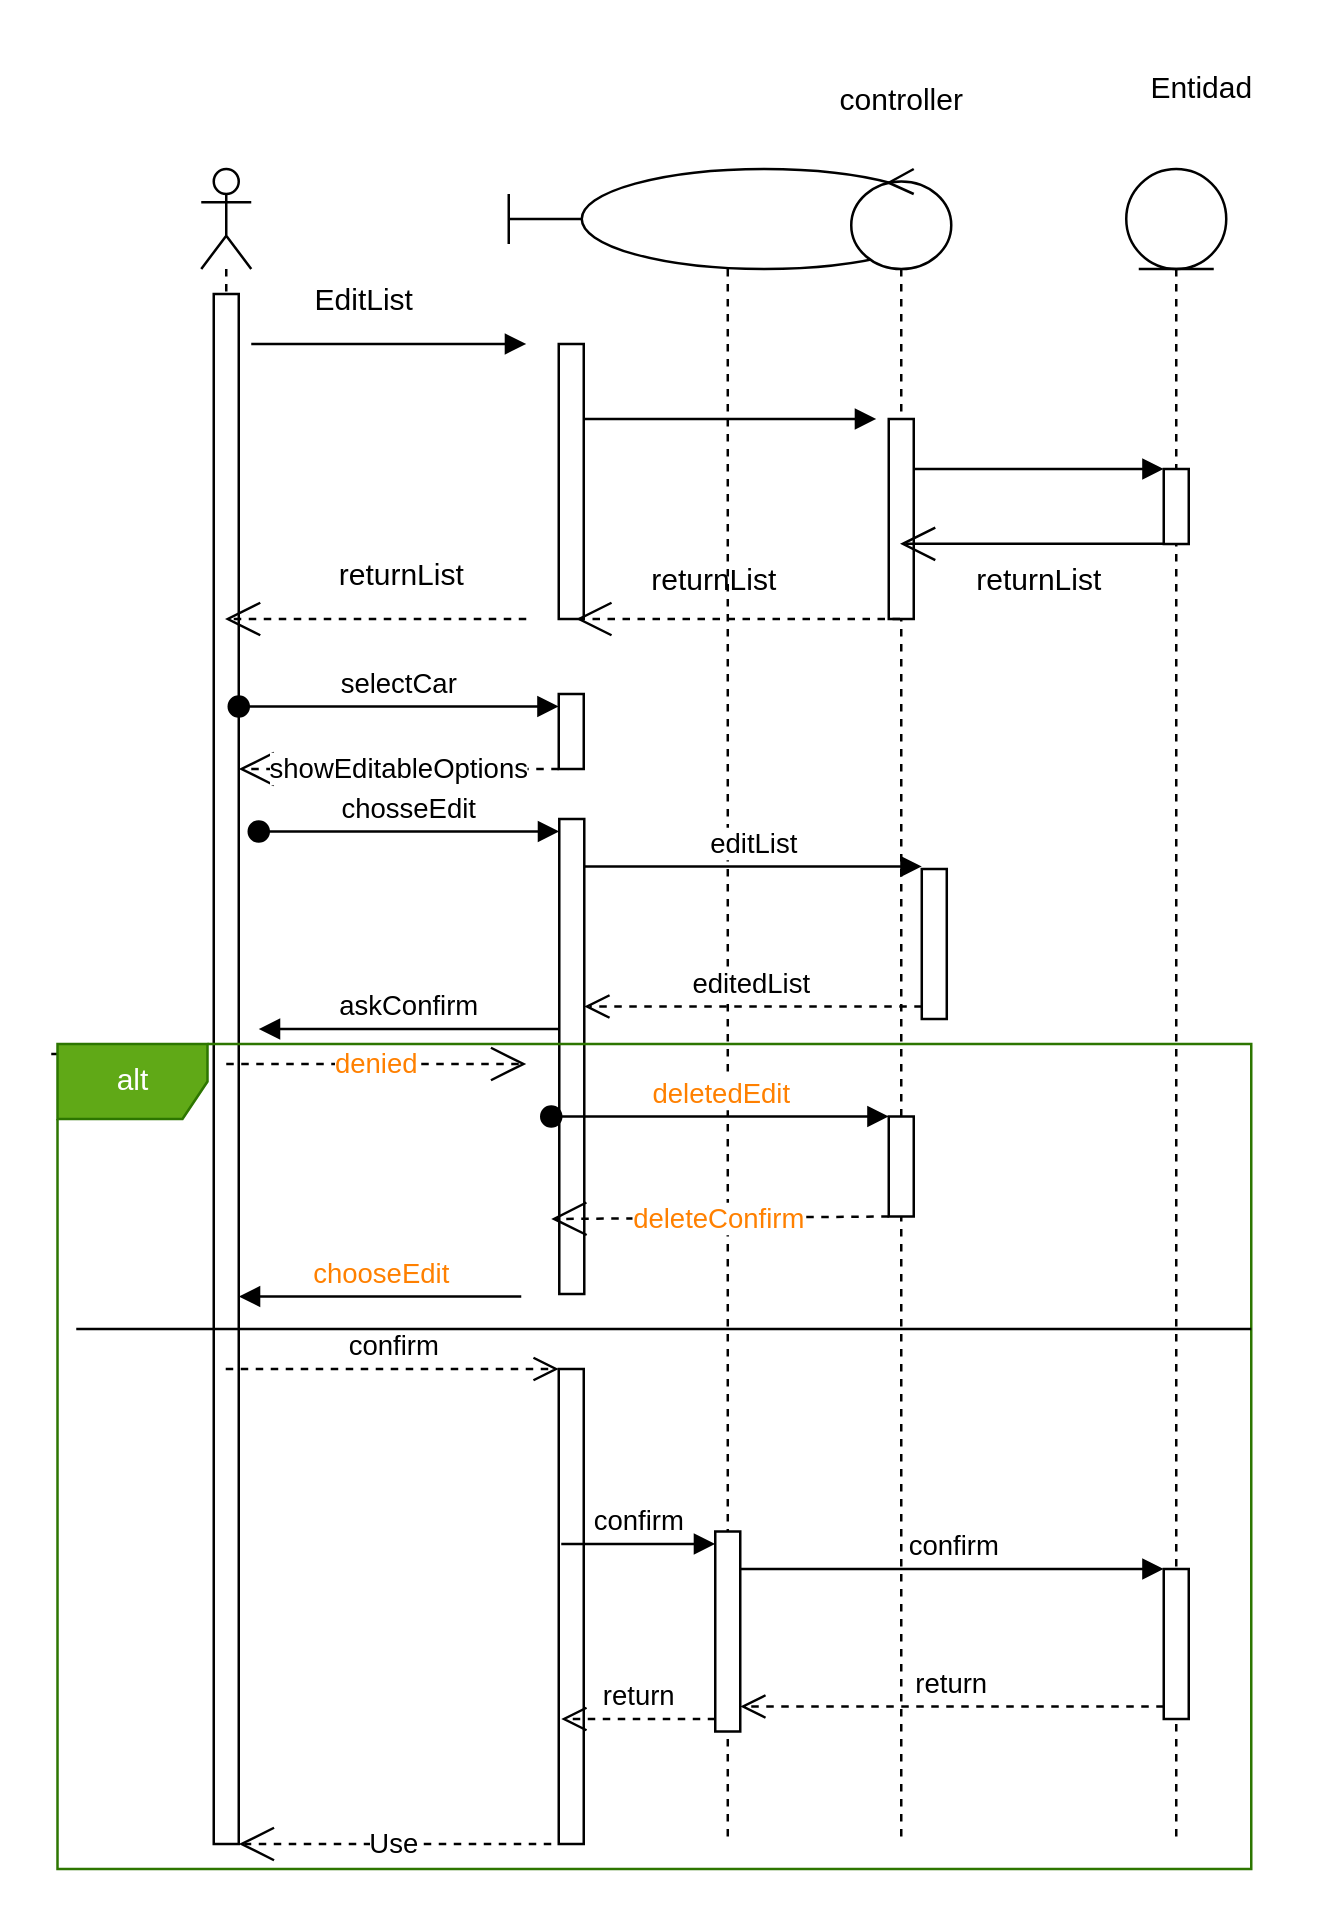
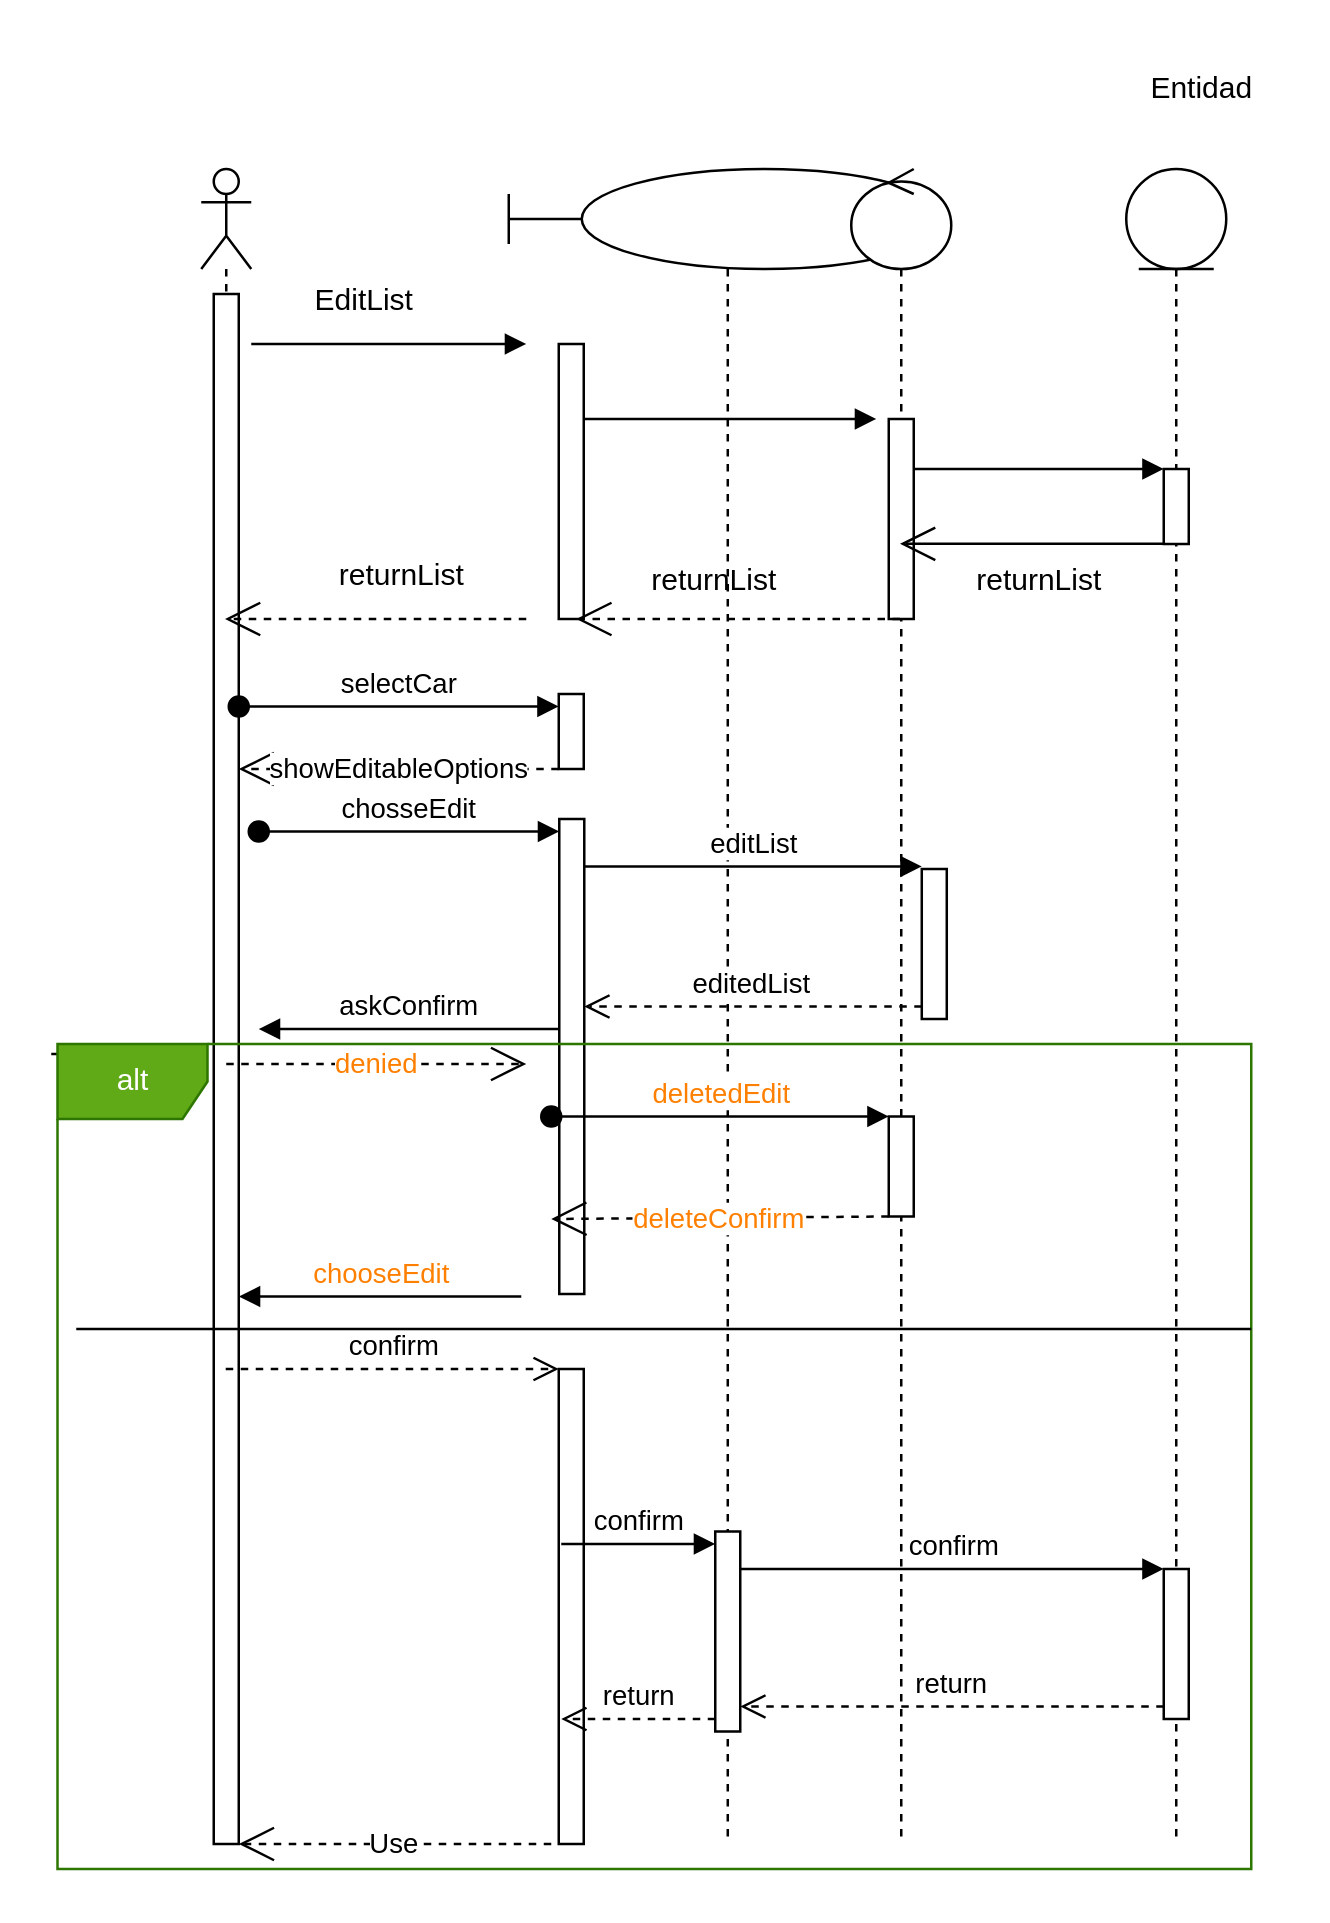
  <mxCell id="0" />
  <mxCell id="1" parent="0" />
  <mxCell id="2" value="" style="shape=umlLifeline;perimeter=lifelinePerimeter;whiteSpace=wrap;html=1;container=1;dropTarget=0;collapsible=0;recursiveResize=0;outlineConnect=0;portConstraint=eastwest;newEdgeStyle={&quot;curved&quot;:0,&quot;rounded&quot;:0};participant=umlBoundary;" parent="1" vertex="1"><mxGeometry x="203" y="67" width="175.21" height="670" as="geometry" /></mxCell>
  <mxCell id="3" value="" style="html=1;points=[[0,0,0,0,5],[0,1,0,0,-5],[1,0,0,0,5],[1,1,0,0,-5]];perimeter=orthogonalPerimeter;outlineConnect=0;targetShapes=umlLifeline;portConstraint=eastwest;newEdgeStyle={&quot;curved&quot;:0,&quot;rounded&quot;:0};" parent="2" vertex="1"><mxGeometry x="20" y="70" width="10" height="110" as="geometry" /></mxCell>
  <mxCell id="4" value="" style="html=1;points=[[0,0,0,0,5],[0,1,0,0,-5],[1,0,0,0,5],[1,1,0,0,-5]];perimeter=orthogonalPerimeter;outlineConnect=0;targetShapes=umlLifeline;portConstraint=eastwest;newEdgeStyle={&quot;curved&quot;:0,&quot;rounded&quot;:0};" vertex="1" parent="2"><mxGeometry x="20" y="480" width="10" height="190" as="geometry" /></mxCell>
  <mxCell id="5" value="" style="html=1;points=[[0,0,0,0,5],[0,1,0,0,-5],[1,0,0,0,5],[1,1,0,0,-5]];perimeter=orthogonalPerimeter;outlineConnect=0;targetShapes=umlLifeline;portConstraint=eastwest;newEdgeStyle={&quot;curved&quot;:0,&quot;rounded&quot;:0};" vertex="1" parent="2"><mxGeometry x="20" y="210" width="10" height="30" as="geometry" /></mxCell>
  <mxCell id="6" value="" style="html=1;points=[[0,0,0,0,5],[0,1,0,0,-5],[1,0,0,0,5],[1,1,0,0,-5]];perimeter=orthogonalPerimeter;outlineConnect=0;targetShapes=umlLifeline;portConstraint=eastwest;newEdgeStyle={&quot;curved&quot;:0,&quot;rounded&quot;:0};" vertex="1" parent="2"><mxGeometry x="20.21" y="260" width="10" height="190" as="geometry" /></mxCell>
  <mxCell id="7" value="" style="html=1;points=[[0,0,0,0,5],[0,1,0,0,-5],[1,0,0,0,5],[1,1,0,0,-5]];perimeter=orthogonalPerimeter;outlineConnect=0;targetShapes=umlLifeline;portConstraint=eastwest;newEdgeStyle={&quot;curved&quot;:0,&quot;rounded&quot;:0};" vertex="1" parent="2"><mxGeometry x="165.21" y="280" width="10" height="60" as="geometry" /></mxCell>
  <mxCell id="8" value="chosseEdit" style="html=1;verticalAlign=bottom;startArrow=oval;endArrow=block;startSize=8;curved=0;rounded=0;entryX=0;entryY=0;entryDx=0;entryDy=5;" edge="1" target="6" parent="2"><mxGeometry relative="1" as="geometry"><mxPoint x="-100.004" y="265.0" as="sourcePoint" /></mxGeometry></mxCell>
  <mxCell id="9" value="editList" style="html=1;verticalAlign=bottom;endArrow=block;curved=0;rounded=0;entryX=0;entryY=0;entryDx=0;entryDy=5;exitX=1;exitY=0;exitDx=0;exitDy=5;exitPerimeter=0;" edge="1" parent="2"><mxGeometry relative="1" as="geometry"><mxPoint x="30.21" y="279" as="sourcePoint" /><mxPoint x="165.21" y="279" as="targetPoint" /></mxGeometry></mxCell>
  <mxCell id="10" value="editedList" style="html=1;verticalAlign=bottom;endArrow=open;dashed=1;endSize=8;curved=0;rounded=0;exitX=0;exitY=1;exitDx=0;exitDy=-5;" edge="1" source="7" parent="2" target="6"><mxGeometry relative="1" as="geometry"><mxPoint x="55.21" y="335" as="targetPoint" /></mxGeometry></mxCell>
  <mxCell id="11" value="askConfirm" style="html=1;verticalAlign=bottom;endArrow=block;curved=0;rounded=0;" edge="1" parent="2"><mxGeometry relative="1" as="geometry"><mxPoint x="20.21" y="344" as="sourcePoint" /><mxPoint x="-100.004" y="344" as="targetPoint" /></mxGeometry></mxCell>
  <mxCell id="12" value="" style="shape=umlLifeline;perimeter=lifelinePerimeter;whiteSpace=wrap;html=1;container=1;dropTarget=0;collapsible=0;recursiveResize=0;outlineConnect=0;portConstraint=eastwest;newEdgeStyle={&quot;curved&quot;:0,&quot;rounded&quot;:0};participant=umlEntity;" parent="1" vertex="1"><mxGeometry x="450" y="67" width="40" height="670" as="geometry" /></mxCell>
  <mxCell id="13" value="" style="html=1;points=[[0,0,0,0,5],[0,1,0,0,-5],[1,0,0,0,5],[1,1,0,0,-5]];perimeter=orthogonalPerimeter;outlineConnect=0;targetShapes=umlLifeline;portConstraint=eastwest;newEdgeStyle={&quot;curved&quot;:0,&quot;rounded&quot;:0};" parent="12" vertex="1"><mxGeometry x="15" y="120" width="10" height="30" as="geometry" /></mxCell>
  <mxCell id="14" value="" style="shape=umlLifeline;perimeter=lifelinePerimeter;whiteSpace=wrap;html=1;container=1;dropTarget=0;collapsible=0;recursiveResize=0;outlineConnect=0;portConstraint=eastwest;newEdgeStyle={&quot;curved&quot;:0,&quot;rounded&quot;:0};participant=umlControl;" parent="1" vertex="1"><mxGeometry x="340" y="67" width="40" height="670" as="geometry" /></mxCell>
  <mxCell id="15" value="" style="html=1;points=[[0,0,0,0,5],[0,1,0,0,-5],[1,0,0,0,5],[1,1,0,0,-5]];perimeter=orthogonalPerimeter;outlineConnect=0;targetShapes=umlLifeline;portConstraint=eastwest;newEdgeStyle={&quot;curved&quot;:0,&quot;rounded&quot;:0};" parent="14" vertex="1"><mxGeometry x="15" y="100" width="10" height="80" as="geometry" /></mxCell>
  <mxCell id="16" value="" style="html=1;points=[[0,0,0,0,5],[0,1,0,0,-5],[1,0,0,0,5],[1,1,0,0,-5]];perimeter=orthogonalPerimeter;outlineConnect=0;targetShapes=umlLifeline;portConstraint=eastwest;newEdgeStyle={&quot;curved&quot;:0,&quot;rounded&quot;:0};" vertex="1" parent="14"><mxGeometry x="15" y="379" width="10" height="40" as="geometry" /></mxCell>
  <mxCell id="17" value="" style="shape=umlLifeline;perimeter=lifelinePerimeter;whiteSpace=wrap;html=1;container=1;dropTarget=0;collapsible=0;recursiveResize=0;outlineConnect=0;portConstraint=eastwest;newEdgeStyle={&quot;curved&quot;:0,&quot;rounded&quot;:0};participant=umlActor;" parent="1" vertex="1"><mxGeometry x="80" y="67" width="20" height="670" as="geometry" /></mxCell>
  <mxCell id="18" value="" style="html=1;points=[[0,0,0,0,5],[0,1,0,0,-5],[1,0,0,0,5],[1,1,0,0,-5]];perimeter=orthogonalPerimeter;outlineConnect=0;targetShapes=umlLifeline;portConstraint=eastwest;newEdgeStyle={&quot;curved&quot;:0,&quot;rounded&quot;:0};" vertex="1" parent="17"><mxGeometry x="5" y="50" width="10" height="620" as="geometry" /></mxCell>
  <mxCell id="19" value="" style="endArrow=block;endFill=1;html=1;edgeStyle=orthogonalEdgeStyle;align=left;verticalAlign=top;rounded=0;" parent="1" source="15" edge="1"><mxGeometry x="-1" relative="1" as="geometry"><mxPoint x="380" y="187" as="sourcePoint" /><mxPoint x="465" y="187" as="targetPoint" /><Array as="points"><mxPoint x="440" y="187" /><mxPoint x="440" y="187" /></Array><mxPoint as="offset" /></mxGeometry></mxCell>
  <mxCell id="20" value="" style="endArrow=block;endFill=1;html=1;edgeStyle=orthogonalEdgeStyle;align=left;verticalAlign=top;rounded=0;" parent="1" edge="1"><mxGeometry x="-1" relative="1" as="geometry"><mxPoint x="100" y="137" as="sourcePoint" /><mxPoint x="210" y="137" as="targetPoint" /><mxPoint as="offset" /></mxGeometry></mxCell>
  <mxCell id="21" value="" style="endArrow=block;endFill=1;html=1;edgeStyle=orthogonalEdgeStyle;align=left;verticalAlign=top;rounded=0;" parent="1" source="3" edge="1"><mxGeometry x="-1" relative="1" as="geometry"><mxPoint x="230" y="167" as="sourcePoint" /><mxPoint x="350" y="167" as="targetPoint" /><mxPoint as="offset" /><Array as="points"><mxPoint x="310" y="167" /><mxPoint x="310" y="167" /></Array></mxGeometry></mxCell>
  <mxCell id="22" value="" style="endArrow=open;endFill=1;endSize=12;html=1;rounded=0;exitX=0;exitY=1;exitDx=0;exitDy=-5;exitPerimeter=0;" parent="1" target="14" edge="1"><mxGeometry width="160" relative="1" as="geometry"><mxPoint x="465" y="216.92" as="sourcePoint" /><mxPoint x="390" y="216.92" as="targetPoint" /></mxGeometry></mxCell>
  <mxCell id="23" value="" style="endArrow=open;endSize=12;dashed=1;html=1;rounded=0;" edge="1" parent="1" target="17"><mxGeometry width="160" relative="1" as="geometry"><mxPoint x="210" y="247" as="sourcePoint" /><mxPoint x="110" y="247" as="targetPoint" /></mxGeometry></mxCell>
  <mxCell id="24" value="" style="endArrow=open;endSize=12;dashed=1;html=1;rounded=0;" edge="1" parent="1" source="14"><mxGeometry width="160" relative="1" as="geometry"><mxPoint x="330" y="247" as="sourcePoint" /><mxPoint x="230" y="247" as="targetPoint" /></mxGeometry></mxCell>
  <mxCell id="25" value="Entidad" style="text;html=1;align=center;verticalAlign=middle;resizable=0;points=[];autosize=1;strokeColor=none;fillColor=none;" vertex="1" parent="1"><mxGeometry x="450" y="20" width="60" height="30" as="geometry" /></mxCell>
- <mxCell id="26" value="controller" style="text;html=1;align=center;verticalAlign=middle;resizable=0;points=[];autosize=1;strokeColor=none;fillColor=none;" vertex="1" parent="1"><mxGeometry x="325" y="25" width="70" height="30" as="geometry" /></mxCell>
  <mxCell id="27" value="EditList" style="text;html=1;align=center;verticalAlign=middle;resizable=0;points=[];autosize=1;strokeColor=none;fillColor=none;" vertex="1" parent="1"><mxGeometry x="115" y="105" width="60" height="30" as="geometry" /></mxCell>
  <mxCell id="28" value="returnList" style="text;html=1;align=center;verticalAlign=middle;resizable=0;points=[];autosize=1;strokeColor=none;fillColor=none;" vertex="1" parent="1"><mxGeometry x="380" y="217" width="70" height="30" as="geometry" /></mxCell>
  <mxCell id="29" value="returnList" style="text;html=1;align=center;verticalAlign=middle;resizable=0;points=[];autosize=1;strokeColor=none;fillColor=none;" vertex="1" parent="1"><mxGeometry x="250" y="217" width="70" height="30" as="geometry" /></mxCell>
  <mxCell id="30" value="returnList" style="text;html=1;align=center;verticalAlign=middle;resizable=0;points=[];autosize=1;strokeColor=none;fillColor=none;" vertex="1" parent="1"><mxGeometry x="125" y="215" width="70" height="30" as="geometry" /></mxCell>
  <mxCell id="31" value="" style="line;strokeWidth=1;fillColor=none;align=left;verticalAlign=middle;spacingTop=-1;spacingLeft=3;spacingRight=3;rotatable=0;labelPosition=right;points=[];portConstraint=eastwest;strokeColor=inherit;" vertex="1" parent="1"><mxGeometry x="20" y="417" width="40" height="8" as="geometry" /></mxCell>
  <mxCell id="32" value="denied" style="endArrow=open;endSize=12;dashed=1;html=1;rounded=0;fontColor=#FF8000;" edge="1" parent="1"><mxGeometry width="160" relative="1" as="geometry"><mxPoint x="90" y="425" as="sourcePoint" /><mxPoint x="210" y="425" as="targetPoint" /></mxGeometry></mxCell>
  <mxCell id="33" value="alt" style="shape=umlFrame;whiteSpace=wrap;html=1;pointerEvents=0;fillColor=#60a917;fontColor=#ffffff;strokeColor=#2D7600;" vertex="1" parent="1"><mxGeometry x="22.5" y="417" width="477.5" height="330" as="geometry" /></mxCell>
  <mxCell id="34" value="deletedEdit" style="html=1;verticalAlign=bottom;startArrow=oval;endArrow=block;startSize=8;curved=0;rounded=0;fontColor=#FF8000;" edge="1" target="16" parent="1"><mxGeometry relative="1" as="geometry"><mxPoint x="220" y="446" as="sourcePoint" /><mxPoint x="355" y="451" as="targetPoint" /></mxGeometry></mxCell>
  <mxCell id="35" value="deleteConfirm" style="endArrow=open;endSize=12;dashed=1;html=1;rounded=0;fontColor=#FF8000;" edge="1" parent="1" source="16"><mxGeometry width="160" relative="1" as="geometry"><mxPoint x="160" y="537" as="sourcePoint" /><mxPoint x="220" y="487" as="targetPoint" /></mxGeometry></mxCell>
  <mxCell id="36" value="chooseEdit" style="html=1;verticalAlign=bottom;endArrow=block;curved=0;rounded=0;fontColor=#FF8000;" edge="1" parent="1"><mxGeometry x="-0.001" relative="1" as="geometry"><mxPoint x="208" y="518" as="sourcePoint" /><mxPoint x="95" y="518" as="targetPoint" /><mxPoint as="offset" /></mxGeometry></mxCell>
  <mxCell id="37" value="confirm" style="html=1;verticalAlign=bottom;endArrow=open;dashed=1;endSize=8;curved=0;rounded=0;" edge="1" parent="1" target="4"><mxGeometry relative="1" as="geometry"><mxPoint x="179" y="548" as="targetPoint" /><mxPoint x="89.786" y="547" as="sourcePoint" /></mxGeometry></mxCell>
  <mxCell id="38" value="selectCar" style="html=1;verticalAlign=bottom;startArrow=oval;endArrow=block;startSize=8;curved=0;rounded=0;entryX=0;entryY=0;entryDx=0;entryDy=5;" edge="1" target="5" parent="1" source="18"><mxGeometry relative="1" as="geometry"><mxPoint x="140" y="282" as="sourcePoint" /></mxGeometry></mxCell>
  <mxCell id="39" value="showEditableOptions" style="endArrow=open;endSize=12;dashed=1;html=1;rounded=0;" edge="1" parent="1" source="5"><mxGeometry width="160" relative="1" as="geometry"><mxPoint x="245" y="307" as="sourcePoint" /><mxPoint x="95" y="307" as="targetPoint" /></mxGeometry></mxCell>
  <mxCell id="40" value="" style="line;strokeWidth=1;fillColor=none;align=left;verticalAlign=middle;spacingTop=-1;spacingLeft=3;spacingRight=3;rotatable=0;labelPosition=right;points=[];portConstraint=eastwest;strokeColor=inherit;" vertex="1" parent="1"><mxGeometry x="30" y="527" width="470" height="8" as="geometry" /></mxCell>
  <mxCell id="41" value="" style="html=1;points=[[0,0,0,0,5],[0,1,0,0,-5],[1,0,0,0,5],[1,1,0,0,-5]];perimeter=orthogonalPerimeter;outlineConnect=0;targetShapes=umlLifeline;portConstraint=eastwest;newEdgeStyle={&quot;curved&quot;:0,&quot;rounded&quot;:0};" vertex="1" parent="1"><mxGeometry x="465" y="627" width="10" height="60" as="geometry" /></mxCell>
  <mxCell id="42" value="confirm" style="html=1;verticalAlign=bottom;endArrow=block;curved=0;rounded=0;entryX=0;entryY=0;entryDx=0;entryDy=5;" edge="1" parent="1"><mxGeometry relative="1" as="geometry"><mxPoint x="295.6" y="627" as="sourcePoint" /><mxPoint x="465" y="627" as="targetPoint" /></mxGeometry></mxCell>
  <mxCell id="43" value="return" style="html=1;verticalAlign=bottom;endArrow=open;dashed=1;endSize=8;curved=0;rounded=0;exitX=0;exitY=1;exitDx=0;exitDy=-5;" edge="1" source="41" parent="1" target="44"><mxGeometry relative="1" as="geometry"><mxPoint x="360" y="682" as="targetPoint" /></mxGeometry></mxCell>
  <mxCell id="44" value="" style="html=1;points=[[0,0,0,0,5],[0,1,0,0,-5],[1,0,0,0,5],[1,1,0,0,-5]];perimeter=orthogonalPerimeter;outlineConnect=0;targetShapes=umlLifeline;portConstraint=eastwest;newEdgeStyle={&quot;curved&quot;:0,&quot;rounded&quot;:0};" vertex="1" parent="1"><mxGeometry x="285.6" y="612" width="10" height="80" as="geometry" /></mxCell>
  <mxCell id="45" value="confirm" style="html=1;verticalAlign=bottom;endArrow=block;curved=0;rounded=0;entryX=0;entryY=0;entryDx=0;entryDy=5;" edge="1" target="44" parent="1"><mxGeometry relative="1" as="geometry"><mxPoint x="224" y="617" as="sourcePoint" /></mxGeometry></mxCell>
  <mxCell id="46" value="return" style="html=1;verticalAlign=bottom;endArrow=open;dashed=1;endSize=8;curved=0;rounded=0;exitX=0;exitY=1;exitDx=0;exitDy=-5;" edge="1" source="44" parent="1"><mxGeometry relative="1" as="geometry"><mxPoint x="224" y="687" as="targetPoint" /></mxGeometry></mxCell>
  <mxCell id="47" value="Use" style="endArrow=open;endSize=12;dashed=1;html=1;rounded=0;" edge="1" parent="1" target="18"><mxGeometry width="160" relative="1" as="geometry"><mxPoint x="220" y="737" as="sourcePoint" /><mxPoint x="420" y="747" as="targetPoint" /></mxGeometry></mxCell>
